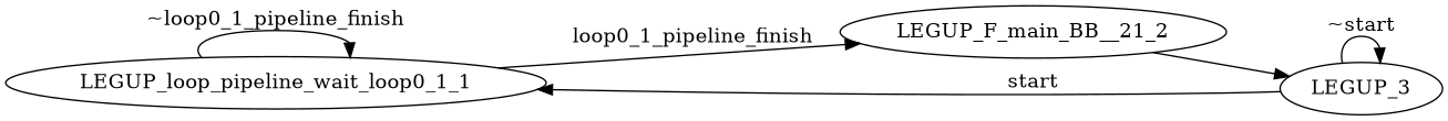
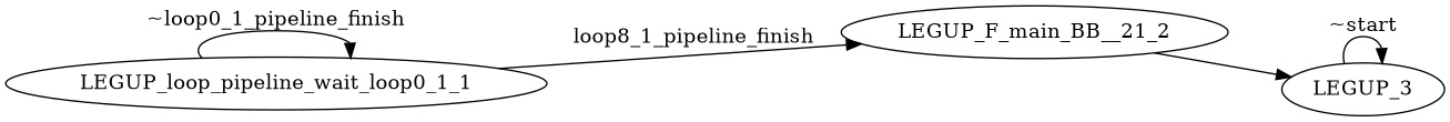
  digraph {
    rankdir=LR
    n1 [label=LEGUP_loop_pipeline_wait_loop0_1_1]
    n2 [label=LEGUP_F_main_BB__21_2]
    n3 [label=LEGUP_3]
    n1 -> n1 [label="~loop0_1_pipeline_finish"]
-   n1 -> n2 [label=loop0_1_pipeline_finish]
+   n1 -> n2 [label=loop8_1_pipeline_finish]
    n2 -> n3
-   n3 -> n1 [label=start]
    n3 -> n3 [label="~start"]
  }
